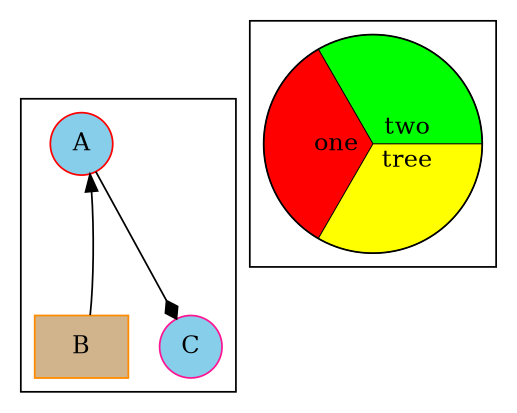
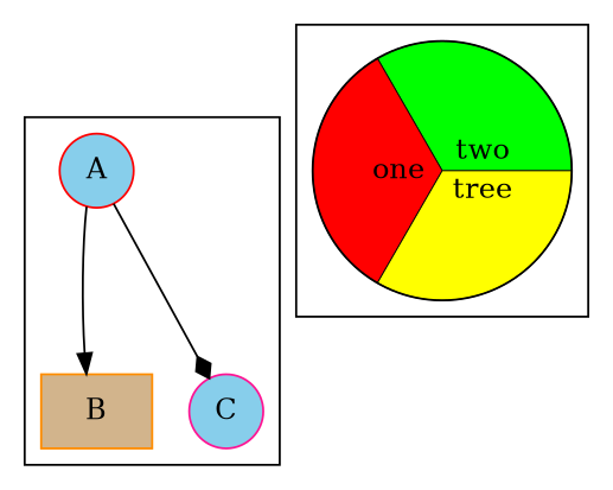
  digraph {
    node [fillcolor=skyblue shape=circle style="wedged,filled"]
    A [color=red]
    B [color=darkorange fillcolor=tan shape=rectangle style="striped,filled"]
    C [color=deeppink]
    n4 [fillcolor="green:red:yellow" label=<     <TABLE BORDER="0" CELLBORDER="0" CELLSPACING="0">     <TR>     <TD PORT="f0" ROWSPAN="2">one</TD>     <TD ROWSPAN="2">&nbsp;</TD>     <TD>two</TD>     </TR>     <TR>     <TD PORT="f0">tree</TD>     </TR>     </TABLE>     > style=wedged]
    subgraph cluster_1 {
      A
      B
      C
    }
    subgraph cluster_2 {
      n4
    }
    A -> C [arrowhead=diamond]
-   B -> A [arrowhead=normal]
+   A -> B [arrowhead=normal]
  }
